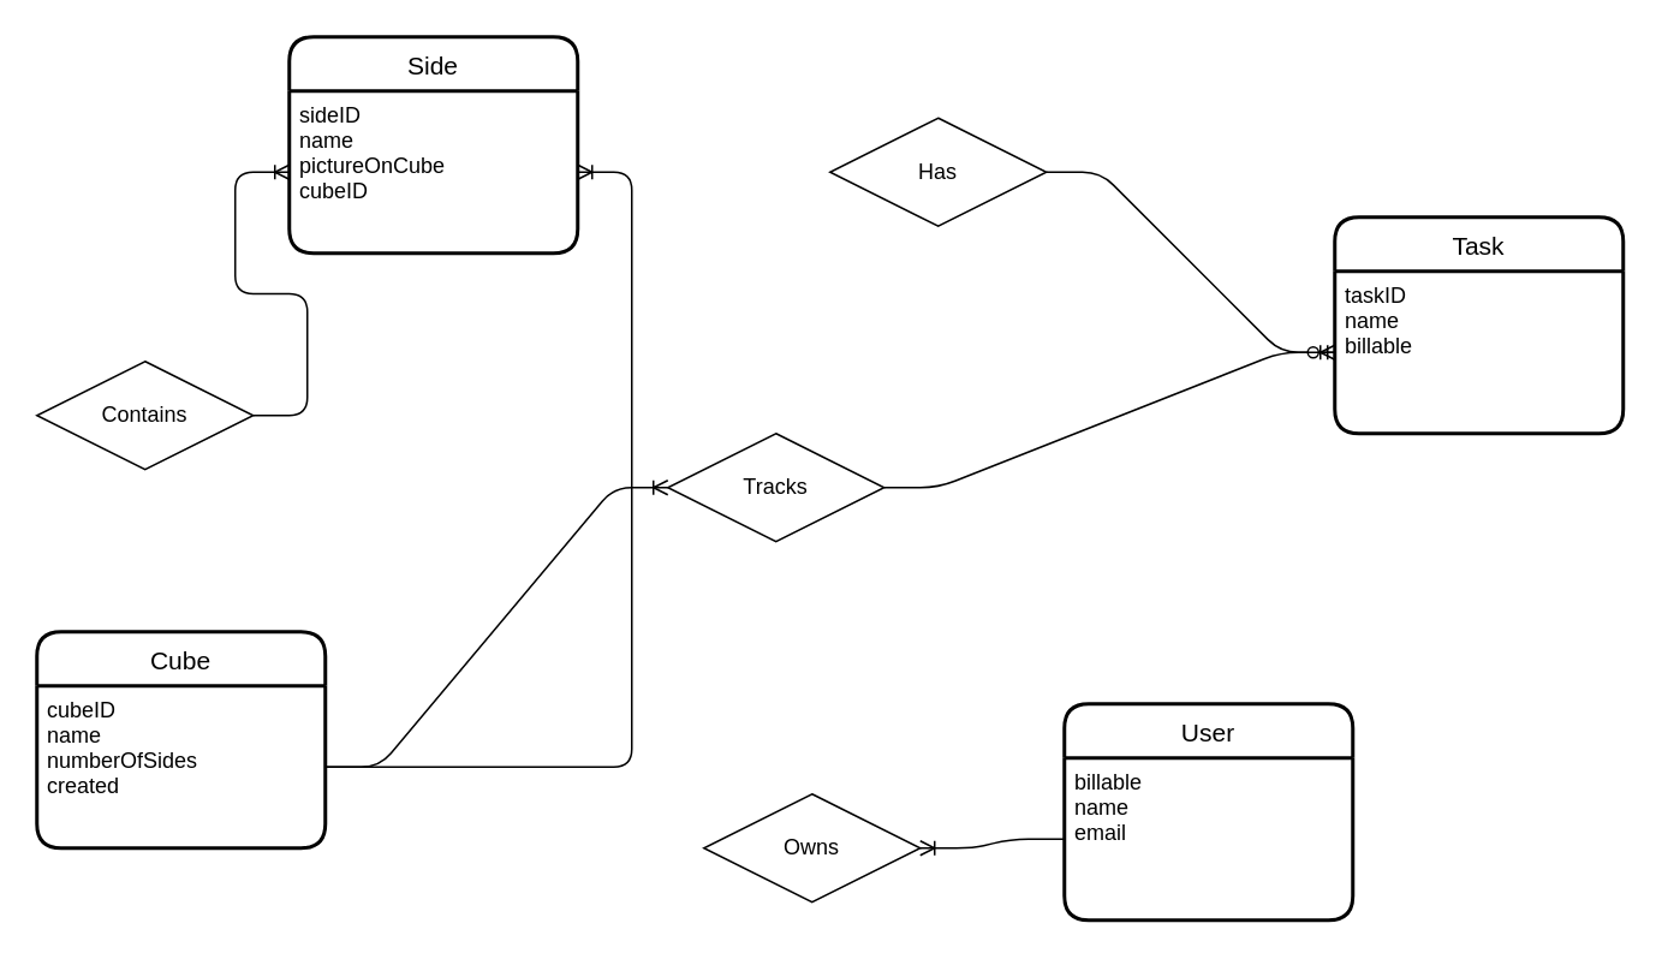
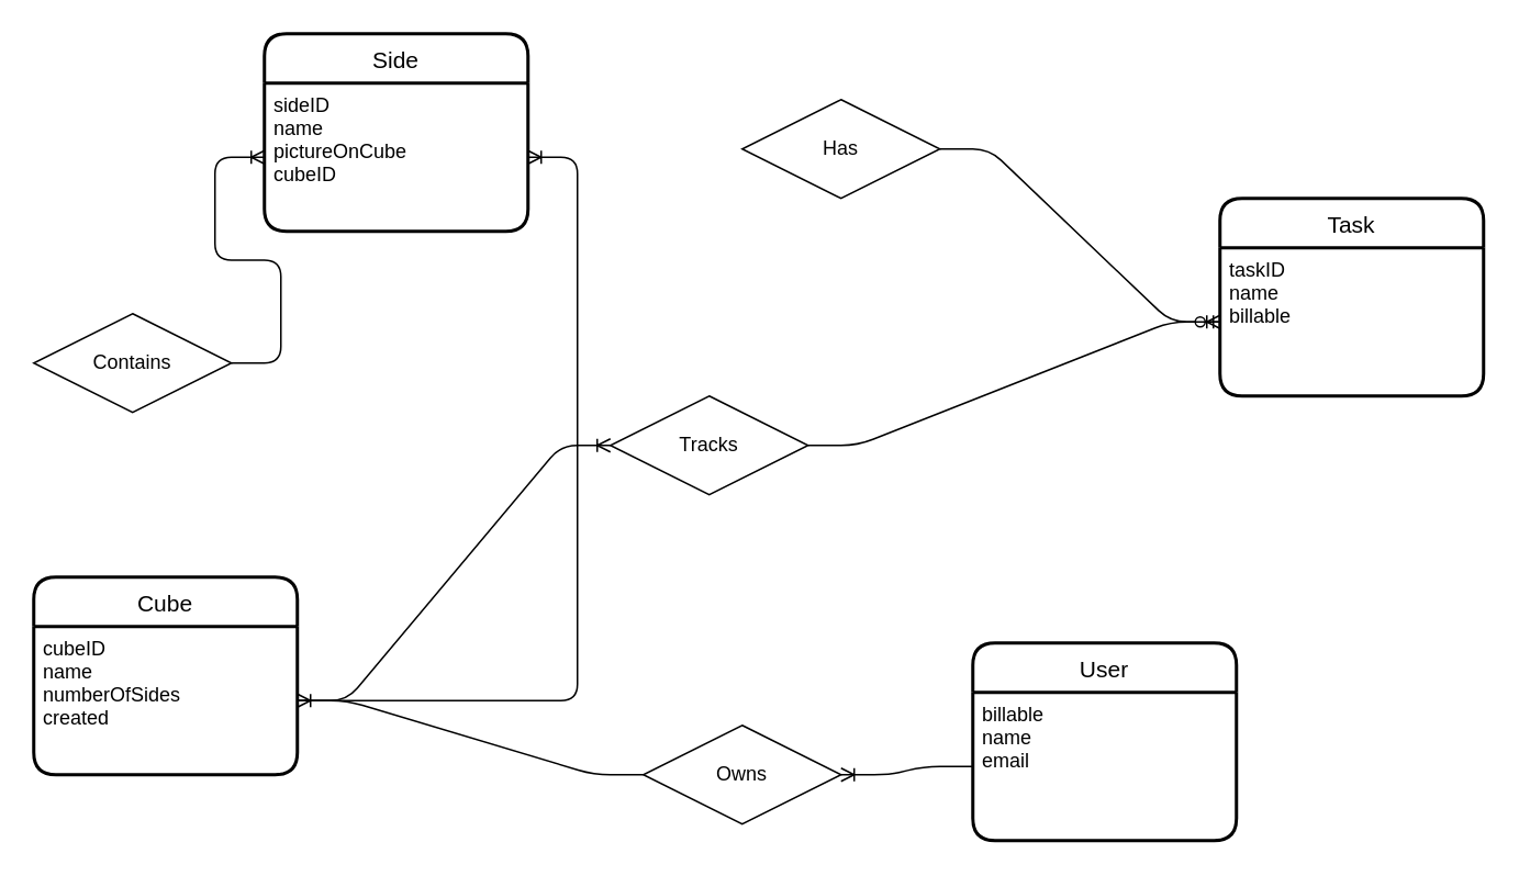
  <mxCell id="0" />
  <mxCell id="1" parent="0" />
  <mxCell id="2" value="" style="edgeStyle=entityRelationEdgeStyle;fontSize=12;html=1;endArrow=ERoneToMany;" edge="1" parent="1" source="11" target="18"><mxGeometry width="100" height="100" relative="1" as="geometry"><mxPoint x="190" y="-30" as="sourcePoint" /><mxPoint x="210" y="120" as="targetPoint" /></mxGeometry></mxCell>
+ <mxCell id="3" value="" style="edgeStyle=entityRelationEdgeStyle;fontSize=12;html=1;endArrow=ERoneToMany;" edge="1" parent="1" source="4" target="16"><mxGeometry width="100" height="100" relative="1" as="geometry"><mxPoint x="420" y="230" as="sourcePoint" /><mxPoint x="450" y="195" as="targetPoint" /></mxGeometry></mxCell>
  <mxCell id="4" value="Owns" style="shape=rhombus;perimeter=rhombusPerimeter;whiteSpace=wrap;html=1;align=center;" vertex="1" parent="1"><mxGeometry x="390" y="440" width="120" height="60" as="geometry" /></mxCell>
  <mxCell id="5" value="" style="edgeStyle=entityRelationEdgeStyle;fontSize=12;html=1;endArrow=ERoneToMany;" edge="1" parent="1" source="14" target="4"><mxGeometry width="100" height="100" relative="1" as="geometry"><mxPoint x="240" y="455" as="sourcePoint" /><mxPoint x="180" y="165" as="targetPoint" /></mxGeometry></mxCell>
  <mxCell id="6" value="" style="edgeStyle=entityRelationEdgeStyle;fontSize=12;html=1;endArrow=ERzeroToOne;endFill=1;" edge="1" parent="1" source="7" target="20"><mxGeometry width="100" height="100" relative="1" as="geometry"><mxPoint x="630" y="80" as="sourcePoint" /><mxPoint x="520" y="130" as="targetPoint" /></mxGeometry></mxCell>
- <mxCell id="7" value="Has" style="shape=rhombus;perimeter=rhombusPerimeter;whiteSpace=wrap;html=1;align=center;" vertex="1" parent="1"><mxGeometry x="460" y="65" width="120" height="60" as="geometry" /></mxCell>
+ <mxCell id="7" value="Has" style="shape=rhombus;perimeter=rhombusPerimeter;whiteSpace=wrap;html=1;align=center;" vertex="1" parent="1"><mxGeometry x="450" y="60" width="120" height="60" as="geometry" /></mxCell>
  <mxCell id="8" value="" style="edgeStyle=entityRelationEdgeStyle;fontSize=12;html=1;endArrow=ERoneToMany;" edge="1" parent="1" source="9" target="20"><mxGeometry width="100" height="100" relative="1" as="geometry"><mxPoint x="420" y="230" as="sourcePoint" /><mxPoint x="520" y="130" as="targetPoint" /></mxGeometry></mxCell>
  <mxCell id="9" value="Tracks" style="shape=rhombus;perimeter=rhombusPerimeter;whiteSpace=wrap;html=1;align=center;" vertex="1" parent="1"><mxGeometry x="370" y="240" width="120" height="60" as="geometry" /></mxCell>
  <mxCell id="10" value="" style="edgeStyle=entityRelationEdgeStyle;fontSize=12;html=1;endArrow=ERoneToMany;" edge="1" parent="1" source="16" target="9"><mxGeometry width="100" height="100" relative="1" as="geometry"><mxPoint x="180" y="165" as="sourcePoint" /><mxPoint x="720" y="-35" as="targetPoint" /></mxGeometry></mxCell>
- <mxCell id="11" value="Contains" style="shape=rhombus;perimeter=rhombusPerimeter;whiteSpace=wrap;html=1;align=center;" vertex="1" parent="1"><mxGeometry x="20" y="200" width="120" height="60" as="geometry" /></mxCell>
+ <mxCell id="11" value="Contains" style="shape=rhombus;perimeter=rhombusPerimeter;whiteSpace=wrap;html=1;align=center;" vertex="1" parent="1"><mxGeometry x="20" y="190" width="120" height="60" as="geometry" /></mxCell>
  <mxCell id="12" value="" style="edgeStyle=entityRelationEdgeStyle;fontSize=12;html=1;endArrow=ERoneToMany;" edge="1" parent="1" source="16" target="18"><mxGeometry width="100" height="100" relative="1" as="geometry"><mxPoint x="180" y="165" as="sourcePoint" /><mxPoint x="210" y="-25" as="targetPoint" /></mxGeometry></mxCell>
  <mxCell id="13" value="User" style="swimlane;childLayout=stackLayout;horizontal=1;startSize=30;horizontalStack=0;rounded=1;fontSize=14;fontStyle=0;strokeWidth=2;resizeParent=0;resizeLast=1;shadow=0;dashed=0;align=center;" vertex="1" parent="1"><mxGeometry x="590" y="390" width="160" height="120" as="geometry" /></mxCell>
  <mxCell id="14" value="billable&#10;name&#10;email" style="align=left;strokeColor=none;fillColor=none;spacingLeft=4;fontSize=12;verticalAlign=top;resizable=0;rotatable=0;part=1;" vertex="1" parent="13"><mxGeometry y="30" width="160" height="90" as="geometry" /></mxCell>
  <mxCell id="15" value="Cube" style="swimlane;childLayout=stackLayout;horizontal=1;startSize=30;horizontalStack=0;rounded=1;fontSize=14;fontStyle=0;strokeWidth=2;resizeParent=0;resizeLast=1;shadow=0;dashed=0;align=center;" vertex="1" parent="1"><mxGeometry x="20" y="350" width="160" height="120" as="geometry" /></mxCell>
  <mxCell id="16" value="cubeID&#10;name&#10;numberOfSides&#10;created" style="align=left;strokeColor=none;fillColor=none;spacingLeft=4;fontSize=12;verticalAlign=top;resizable=0;rotatable=0;part=1;" vertex="1" parent="15"><mxGeometry y="30" width="160" height="90" as="geometry" /></mxCell>
  <mxCell id="17" value="Side" style="swimlane;childLayout=stackLayout;horizontal=1;startSize=30;horizontalStack=0;rounded=1;fontSize=14;fontStyle=0;strokeWidth=2;resizeParent=0;resizeLast=1;shadow=0;dashed=0;align=center;" vertex="1" parent="1"><mxGeometry x="160" y="20" width="160" height="120" as="geometry" /></mxCell>
  <mxCell id="18" value="sideID&#10;name&#10;pictureOnCube&#10;cubeID" style="align=left;strokeColor=none;fillColor=none;spacingLeft=4;fontSize=12;verticalAlign=top;resizable=0;rotatable=0;part=1;" vertex="1" parent="17"><mxGeometry y="30" width="160" height="90" as="geometry" /></mxCell>
  <mxCell id="19" value="Task" style="swimlane;childLayout=stackLayout;horizontal=1;startSize=30;horizontalStack=0;rounded=1;fontSize=14;fontStyle=0;strokeWidth=2;resizeParent=0;resizeLast=1;shadow=0;dashed=0;align=center;" vertex="1" parent="1"><mxGeometry x="740" y="120" width="160" height="120" as="geometry" /></mxCell>
  <mxCell id="20" value="taskID&#10;name&#10;billable" style="align=left;strokeColor=none;fillColor=none;spacingLeft=4;fontSize=12;verticalAlign=top;resizable=0;rotatable=0;part=1;" vertex="1" parent="19"><mxGeometry y="30" width="160" height="90" as="geometry" /></mxCell>
